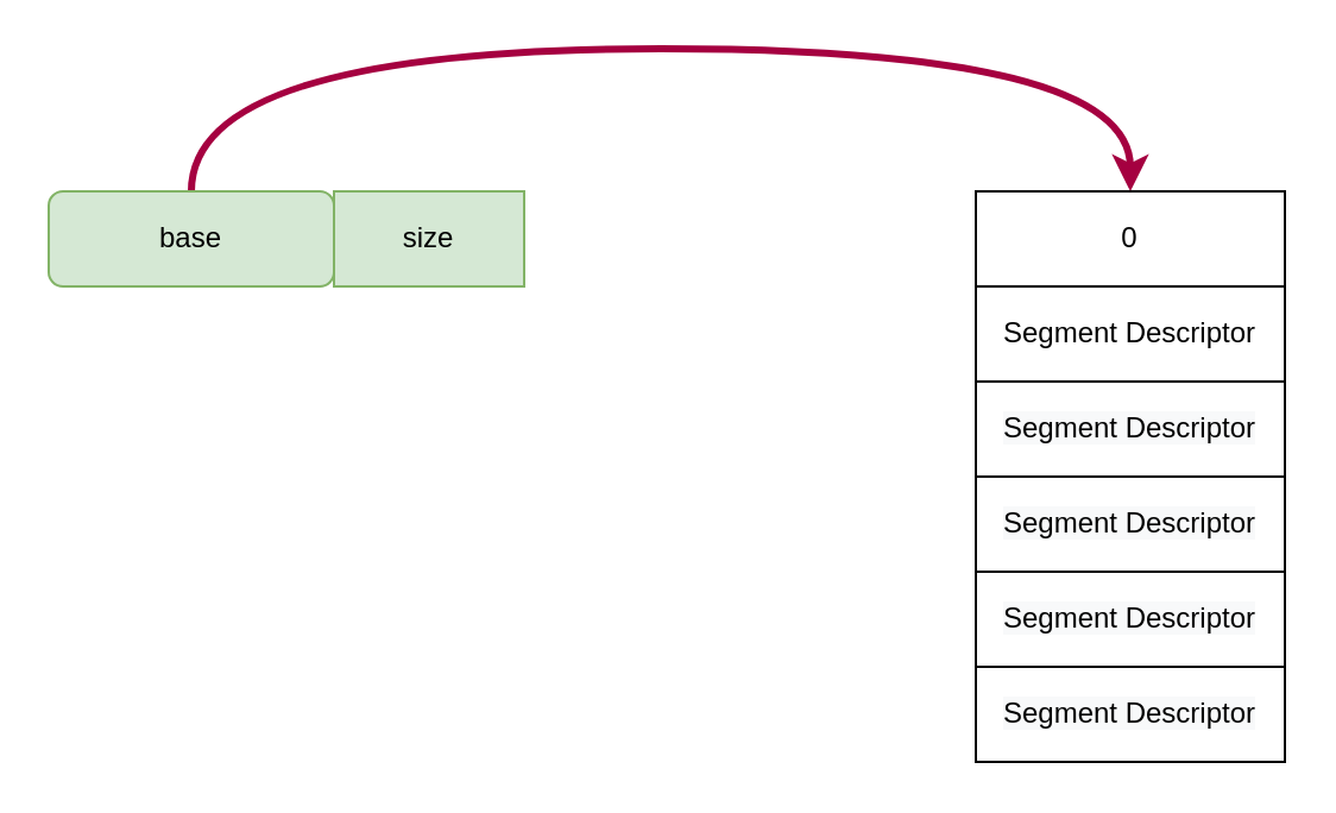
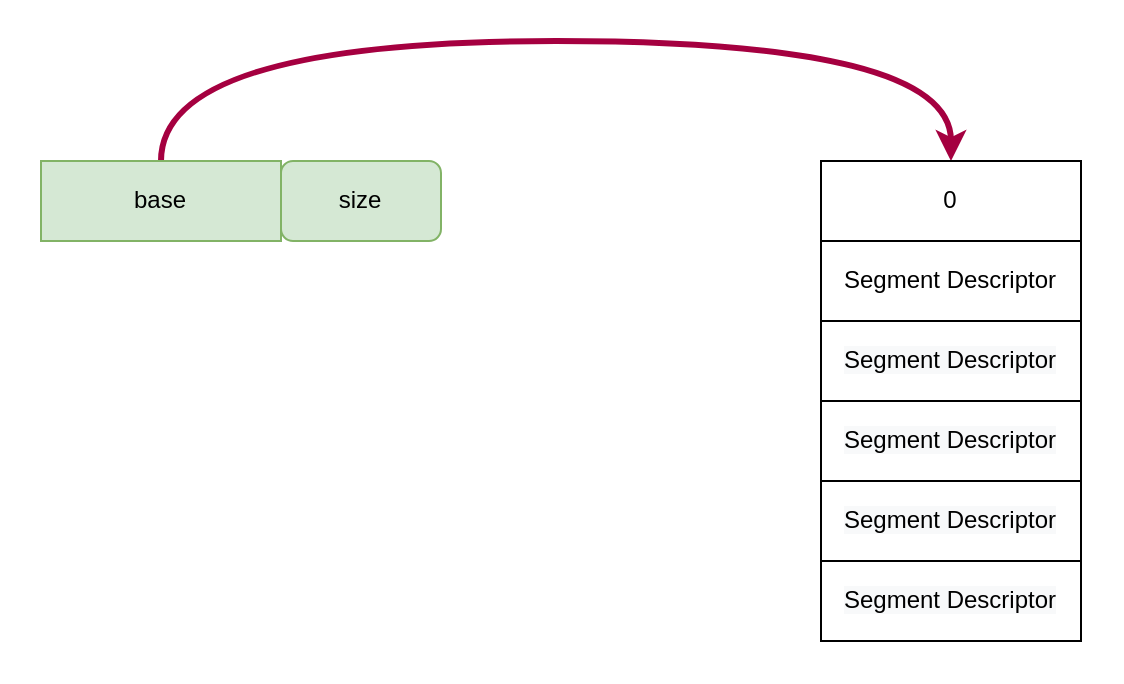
  <mxCell id="0" />
  <mxCell id="1" parent="0" />
  <mxCell id="2" style="edgeStyle=orthogonalEdgeStyle;rounded=0;orthogonalLoop=1;jettySize=auto;html=1;curved=1;strokeWidth=3;fillColor=#d80073;strokeColor=#A50040;" edge="1" parent="1" source="3" target="6"><mxGeometry relative="1" as="geometry"><Array as="points"><mxPoint x="80" y="20" /><mxPoint x="475" y="20" /></Array></mxGeometry></mxCell>
- <mxCell id="3" value="base" style="whiteSpace=wrap;html=1;fillColor=#d5e8d4;strokeColor=#82b366;rounded=1;" vertex="1" parent="1"><mxGeometry x="20" y="80" width="120" height="40" as="geometry" /></mxCell>
- <mxCell id="4" value="size" style="rounded=0;whiteSpace=wrap;html=1;fillColor=#d5e8d4;strokeColor=#82b366;" vertex="1" parent="1"><mxGeometry x="140" y="80" width="80" height="40" as="geometry" /></mxCell>
+ <mxCell id="3" value="base" style="rounded=0;whiteSpace=wrap;html=1;fillColor=#d5e8d4;strokeColor=#82b366;" vertex="1" parent="1"><mxGeometry x="20" y="80" width="120" height="40" as="geometry" /></mxCell>
+ <mxCell id="4" value="size" style="whiteSpace=wrap;html=1;fillColor=#d5e8d4;strokeColor=#82b366;rounded=1;" vertex="1" parent="1"><mxGeometry x="140" y="80" width="80" height="40" as="geometry" /></mxCell>
  <mxCell id="5" value="" style="shape=table;html=1;whiteSpace=wrap;startSize=0;container=1;collapsible=0;childLayout=tableLayout;" vertex="1" parent="1"><mxGeometry x="410" y="80" width="130" height="240" as="geometry" /></mxCell>
  <mxCell id="6" value="" style="shape=partialRectangle;html=1;whiteSpace=wrap;collapsible=0;dropTarget=0;pointerEvents=0;fillColor=none;top=0;left=0;bottom=0;right=0;points=[[0,0.5],[1,0.5]];portConstraint=eastwest;" vertex="1" parent="5"><mxGeometry width="130" height="40" as="geometry" /></mxCell>
  <mxCell id="7" value="0" style="shape=partialRectangle;html=1;whiteSpace=wrap;connectable=0;overflow=hidden;fillColor=none;top=0;left=0;bottom=0;right=0;" vertex="1" parent="6"><mxGeometry width="130" height="40" as="geometry" /></mxCell>
  <mxCell id="8" value="" style="shape=partialRectangle;html=1;whiteSpace=wrap;collapsible=0;dropTarget=0;pointerEvents=0;fillColor=none;top=0;left=0;bottom=0;right=0;points=[[0,0.5],[1,0.5]];portConstraint=eastwest;" vertex="1" parent="5"><mxGeometry y="40" width="130" height="40" as="geometry" /></mxCell>
  <mxCell id="9" value="Segment Descriptor" style="shape=partialRectangle;html=1;whiteSpace=wrap;connectable=0;overflow=hidden;fillColor=none;top=0;left=0;bottom=0;right=0;" vertex="1" parent="8"><mxGeometry width="130" height="40" as="geometry" /></mxCell>
  <mxCell id="10" value="" style="shape=partialRectangle;html=1;whiteSpace=wrap;collapsible=0;dropTarget=0;pointerEvents=0;fillColor=none;top=0;left=0;bottom=0;right=0;points=[[0,0.5],[1,0.5]];portConstraint=eastwest;" vertex="1" parent="5"><mxGeometry y="80" width="130" height="40" as="geometry" /></mxCell>
  <mxCell id="11" value="&lt;meta charset=&quot;utf-8&quot;&gt;&lt;span style=&quot;color: rgb(0, 0, 0); font-family: helvetica; font-size: 12px; font-style: normal; font-weight: 400; letter-spacing: normal; text-align: center; text-indent: 0px; text-transform: none; word-spacing: 0px; background-color: rgb(248, 249, 250); display: inline; float: none;&quot;&gt;Segment Descriptor&lt;/span&gt;" style="shape=partialRectangle;html=1;whiteSpace=wrap;connectable=0;overflow=hidden;fillColor=none;top=0;left=0;bottom=0;right=0;" vertex="1" parent="10"><mxGeometry width="130" height="40" as="geometry" /></mxCell>
  <mxCell id="12" value="" style="shape=partialRectangle;html=1;whiteSpace=wrap;collapsible=0;dropTarget=0;pointerEvents=0;fillColor=none;top=0;left=0;bottom=0;right=0;points=[[0,0.5],[1,0.5]];portConstraint=eastwest;" vertex="1" parent="5"><mxGeometry y="120" width="130" height="40" as="geometry" /></mxCell>
  <mxCell id="13" value="&lt;meta charset=&quot;utf-8&quot;&gt;&lt;span style=&quot;color: rgb(0, 0, 0); font-family: helvetica; font-size: 12px; font-style: normal; font-weight: 400; letter-spacing: normal; text-align: center; text-indent: 0px; text-transform: none; word-spacing: 0px; background-color: rgb(248, 249, 250); display: inline; float: none;&quot;&gt;Segment Descriptor&lt;/span&gt;" style="shape=partialRectangle;html=1;whiteSpace=wrap;connectable=0;overflow=hidden;fillColor=none;top=0;left=0;bottom=0;right=0;" vertex="1" parent="12"><mxGeometry width="130" height="40" as="geometry" /></mxCell>
  <mxCell id="14" value="" style="shape=partialRectangle;html=1;whiteSpace=wrap;collapsible=0;dropTarget=0;pointerEvents=0;fillColor=none;top=0;left=0;bottom=0;right=0;points=[[0,0.5],[1,0.5]];portConstraint=eastwest;" vertex="1" parent="5"><mxGeometry y="160" width="130" height="40" as="geometry" /></mxCell>
  <mxCell id="15" value="&lt;meta charset=&quot;utf-8&quot;&gt;&lt;span style=&quot;color: rgb(0, 0, 0); font-family: helvetica; font-size: 12px; font-style: normal; font-weight: 400; letter-spacing: normal; text-align: center; text-indent: 0px; text-transform: none; word-spacing: 0px; background-color: rgb(248, 249, 250); display: inline; float: none;&quot;&gt;Segment Descriptor&lt;/span&gt;" style="shape=partialRectangle;html=1;whiteSpace=wrap;connectable=0;overflow=hidden;fillColor=none;top=0;left=0;bottom=0;right=0;" vertex="1" parent="14"><mxGeometry width="130" height="40" as="geometry" /></mxCell>
  <mxCell id="16" value="" style="shape=partialRectangle;html=1;whiteSpace=wrap;collapsible=0;dropTarget=0;pointerEvents=0;fillColor=none;top=0;left=0;bottom=0;right=0;points=[[0,0.5],[1,0.5]];portConstraint=eastwest;" vertex="1" parent="5"><mxGeometry y="200" width="130" height="40" as="geometry" /></mxCell>
  <mxCell id="17" value="&lt;meta charset=&quot;utf-8&quot;&gt;&lt;span style=&quot;color: rgb(0, 0, 0); font-family: helvetica; font-size: 12px; font-style: normal; font-weight: 400; letter-spacing: normal; text-align: center; text-indent: 0px; text-transform: none; word-spacing: 0px; background-color: rgb(248, 249, 250); display: inline; float: none;&quot;&gt;Segment Descriptor&lt;/span&gt;" style="shape=partialRectangle;html=1;whiteSpace=wrap;connectable=0;overflow=hidden;fillColor=none;top=0;left=0;bottom=0;right=0;" vertex="1" parent="16"><mxGeometry width="130" height="40" as="geometry" /></mxCell>
